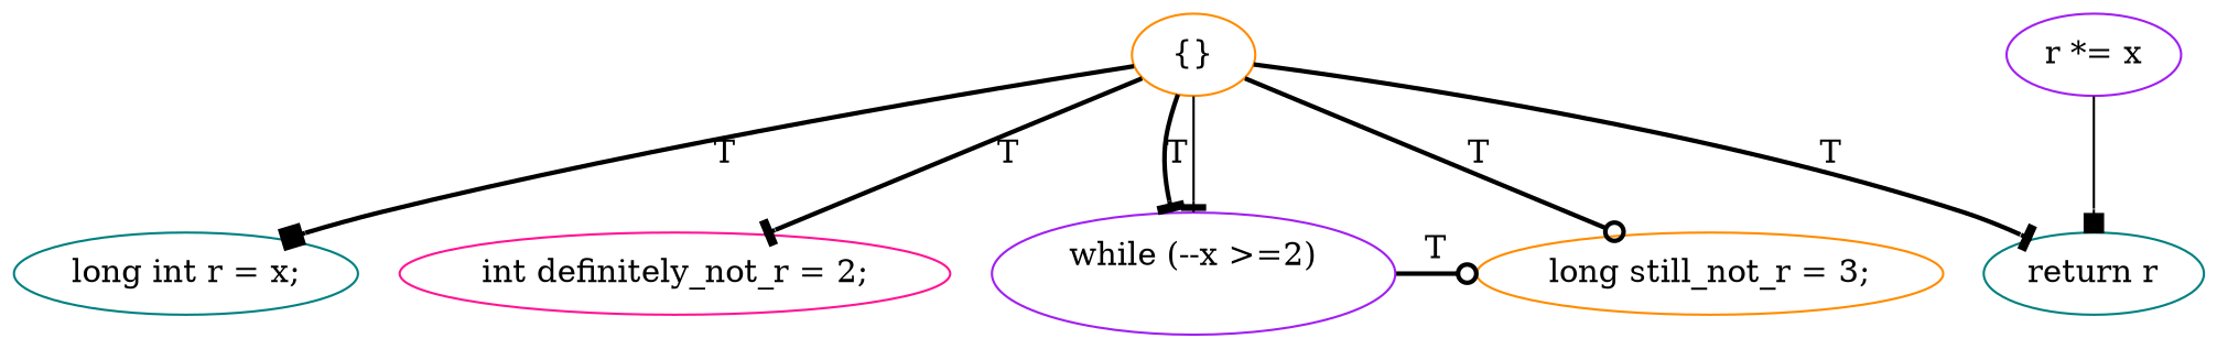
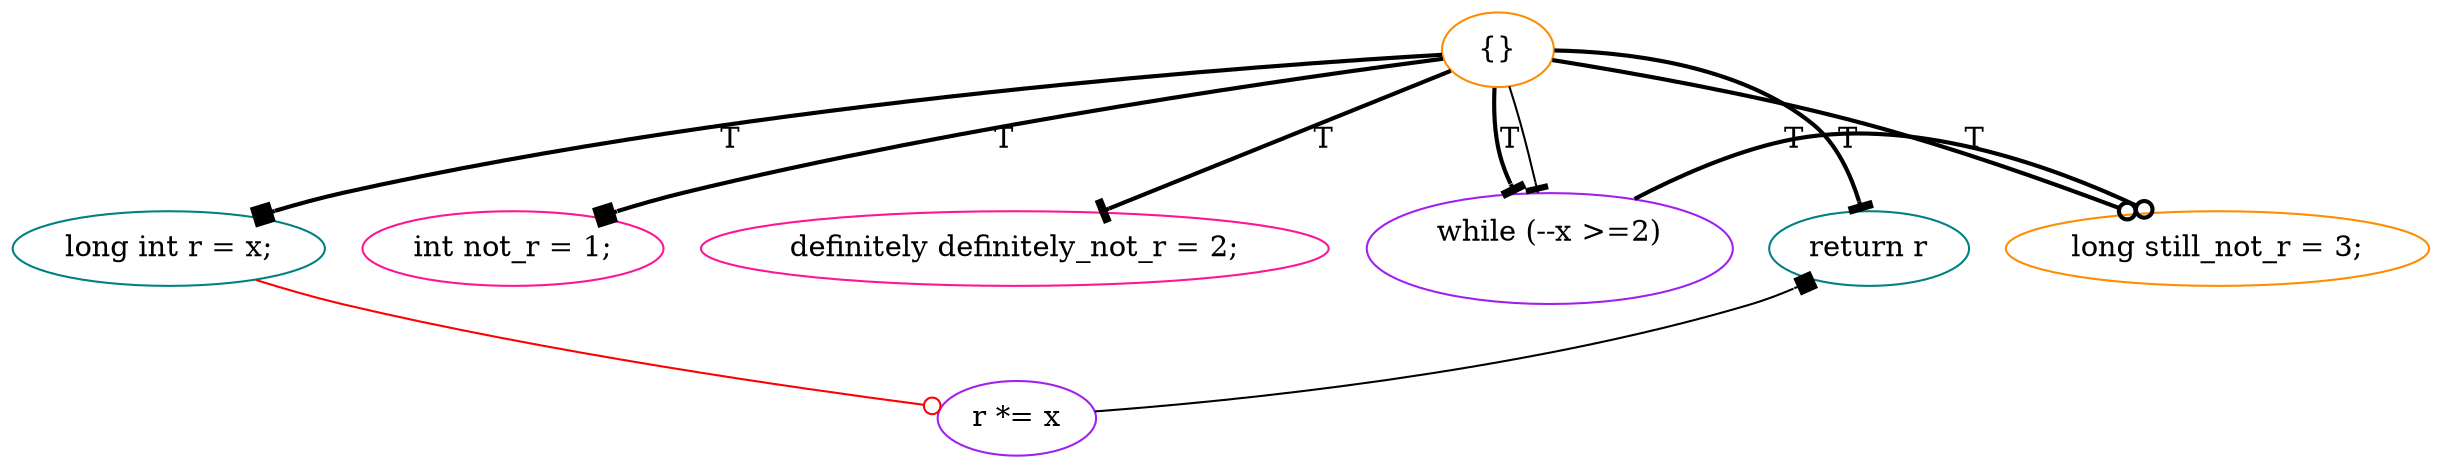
  digraph {
    rankdir=TD
    node [color=teal]
    edge [arrowhead=tee style=bold]
    n1 [label="long int r = x;"]
-   n3 [color=deeppink label="int definitely_not_r = 2;"]
+   n2 [color=deeppink label="int not_r = 1;"]
+   n3 [color=deeppink label="definitely definitely_not_r = 2;"]
    n4 [color=purple label="while (--x >=2)\n		"]
    n5 [label="return r"]
    n6 [color=darkorange label="long still_not_r = 3;"]
    n7 [color=purple label="r *= x"]
    n8 [color=darkorange label="{}"]
    subgraph sub_1 {
      rank=same
      n1
+     n2
      n3
      n4
      n5
      n6
    }
    subgraph sub_2 {
      rank=same
      n7
    }
+   n1 -> n7 [arrowhead=odot color=red style=""]
    n4 -> n6 [arrowhead=odot label=T]
    n7 -> n5 [arrowhead=box color=black style=""]
    n8 -> n1 [arrowhead=box label=T]
+   n8 -> n2 [arrowhead=box label=T]
    n8 -> n3 [label=T]
    n8 -> n4 [label=T]
    n8 -> n4 [style=""]
    n8 -> n5 [label=T]
    n8 -> n6 [arrowhead=odot label=T]
  }
